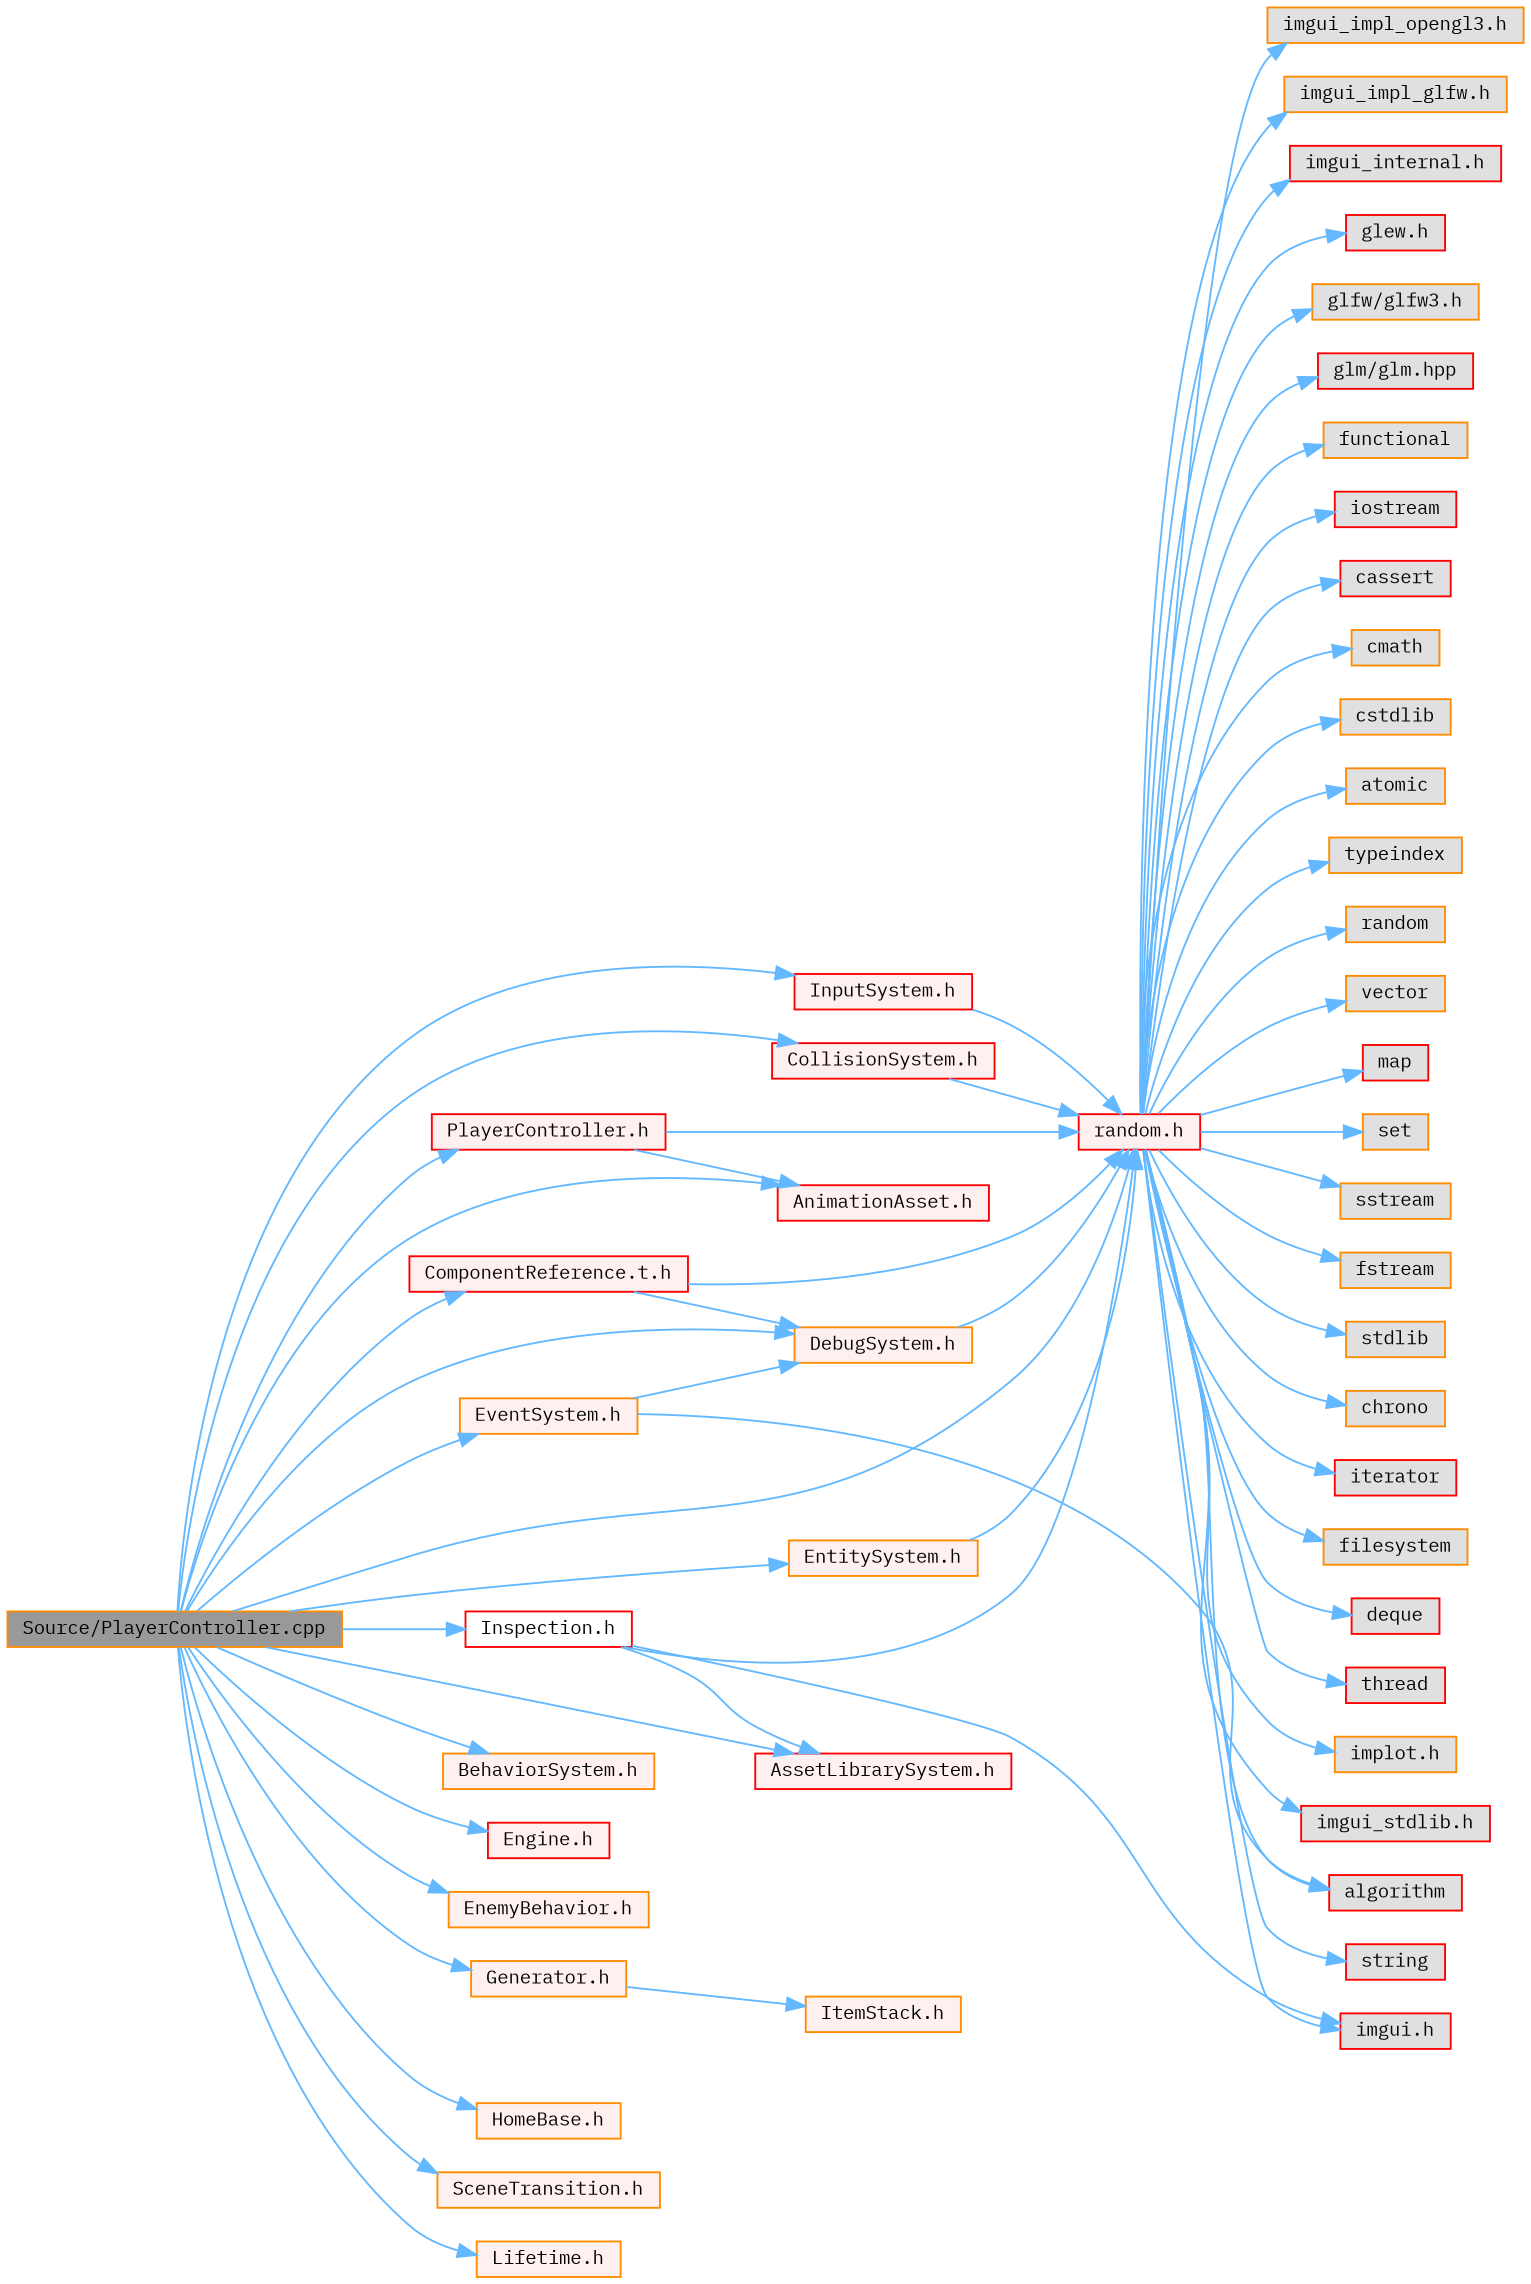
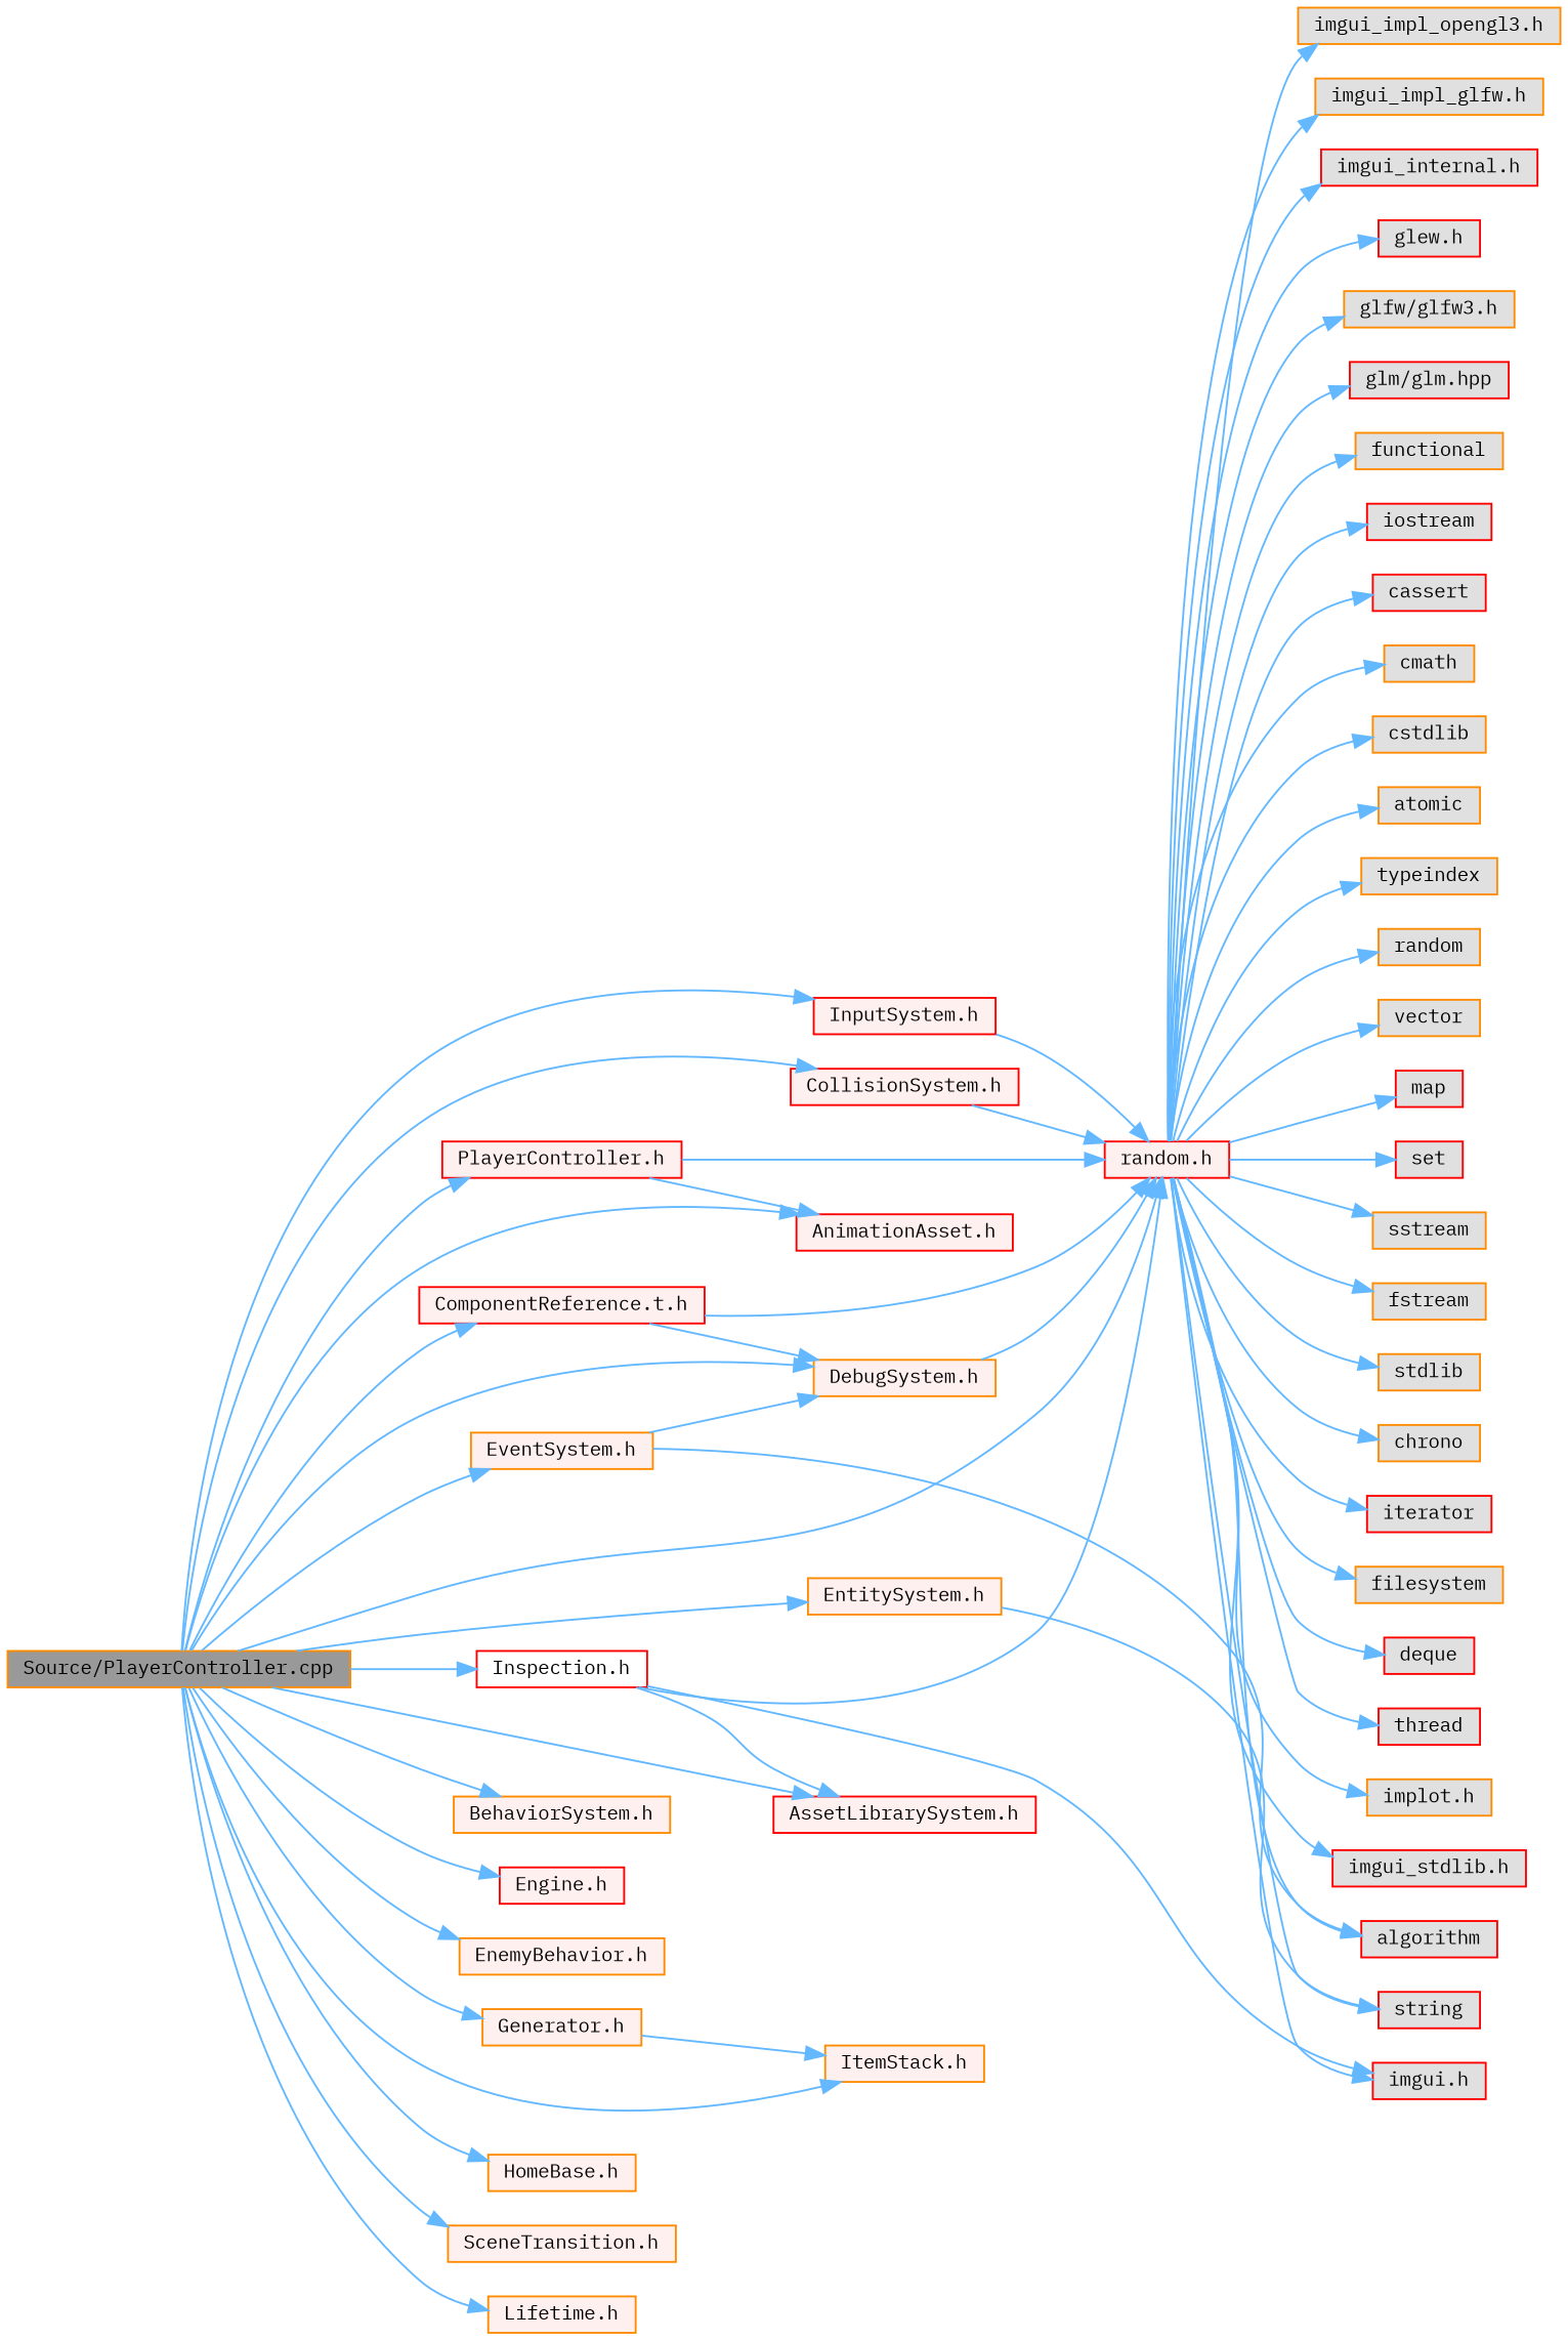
  digraph {
    fontname="IBM Plex Mono"
    rankdir=LR
    node [color=darkorange fillcolor="#E0E0E0" fontname="IBM Plex Mono" fontsize=10 shape=box style=filled]
    edge [color=steelblue1 fontname="IBM Plex Mono" fontsize=10 labelfontname=Helvetica labelfontsize=10 style=solid]
    n1 [fillcolor=grey60 fontcolor=black height=0.2 label="Source/PlayerController.cpp" width=0.4]
    n2 [color=red fillcolor="#FFF0F0" height=0.2 label="random.h" width=0.4]
    n3 [color=red fillcolor="#FFF0F0" height=0.2 label="PlayerController.h" width=0.4]
    n4 [color=red fillcolor="#FFF0F0" height=0.2 label="AnimationAsset.h" width=0.4]
    n5 [fillcolor="#FFF0F0" height=0.2 label="BehaviorSystem.h" width=0.4]
    n6 [color=red fillcolor="#FFF0F0" height=0.2 label="InputSystem.h" width=0.4]
    n7 [color=red fillcolor="#FFF0F0" height=0.2 label="CollisionSystem.h" width=0.4]
    n8 [color=red fillcolor="#FFF0F0" height=0.2 label="Engine.h" width=0.4]
    n9 [color=red fillcolor="#FFF0F0" height=0.2 label="AssetLibrarySystem.h" width=0.4]
    n10 [fillcolor="#FFF0F0" height=0.2 label="DebugSystem.h" width=0.4]
    n11 [fillcolor="#FFF0F0" height=0.2 label="EnemyBehavior.h" width=0.4]
    n12 [fillcolor="#FFF0F0" height=0.2 label="EntitySystem.h" width=0.4]
    n13 [fillcolor="#FFF0F0" height=0.2 label="Generator.h" width=0.4]
    n14 [fillcolor="#FFF0F0" height=0.2 label="ItemStack.h" width=0.4]
    n15 [fillcolor="#FFF0F0" height=0.2 label="HomeBase.h" width=0.4]
    n16 [fillcolor="#FFF0F0" height=0.2 label="SceneTransition.h" width=0.4]
    n17 [fillcolor="#FFF0F0" height=0.2 label="EventSystem.h" width=0.4]
    n18 [fillcolor="#FFF0F0" height=0.2 label="Lifetime.h" width=0.4]
    n19 [color=red fillcolor="#FFF0F0" height=0.2 label="ComponentReference.t.h" width=0.4]
    n20 [color=red fillcolor=white height=0.2 label="Inspection.h" width=0.4]
    n21 [height=0.2 label=functional width=0.4]
    n22 [color=red height=0.2 label=iostream width=0.4]
    n23 [color=red height=0.2 label=cassert width=0.4]
    n24 [height=0.2 label=cmath width=0.4]
    n25 [height=0.2 label=cstdlib width=0.4]
    n26 [height=0.2 label=atomic width=0.4]
    n27 [height=0.2 label=typeindex width=0.4]
    n28 [height=0.2 label=random width=0.4]
    n29 [height=0.2 label=vector width=0.4]
    n30 [color=red height=0.2 label=string width=0.4]
    n31 [color=red height=0.2 label=map width=0.4]
-   n32 [height=0.2 label=set width=0.4]
+   n32 [color=red height=0.2 label=set width=0.4]
    n33 [height=0.2 label=sstream width=0.4]
    n34 [height=0.2 label=fstream width=0.4]
    n35 [color=red height=0.2 label=algorithm width=0.4]
    n36 [height=0.2 label=stdlib width=0.4]
    n37 [height=0.2 label=chrono width=0.4]
    n38 [color=red height=0.2 label=iterator width=0.4]
    n39 [height=0.2 label=filesystem width=0.4]
    n40 [color=red height=0.2 label=deque width=0.4]
    n41 [color=red height=0.2 label=thread width=0.4]
    n42 [color=red height=0.2 label="imgui.h" width=0.4]
    n43 [height=0.2 label="implot.h" width=0.4]
    n44 [color=red height=0.2 label="imgui_stdlib.h" width=0.4]
    n45 [height=0.2 label="imgui_impl_opengl3.h" width=0.4]
    n46 [height=0.2 label="imgui_impl_glfw.h" width=0.4]
    n47 [color=red height=0.2 label="imgui_internal.h" width=0.4]
    n48 [color=red height=0.2 label="glew.h" width=0.4]
    n49 [height=0.2 label="glfw/glfw3.h" width=0.4]
    n50 [color=red height=0.2 label="glm/glm.hpp" width=0.4]
    n1 -> n2
    n1 -> n3
    n1 -> n4
    n1 -> n5
    n1 -> n6
    n1 -> n7
    n1 -> n8
    n1 -> n9
    n1 -> n10
    n1 -> n11
    n1 -> n12
    n1 -> n13
+   n1 -> n14
    n1 -> n15
    n1 -> n16
    n1 -> n17
    n1 -> n18
    n1 -> n19
    n1 -> n20
    n2 -> n21
    n2 -> n22
    n2 -> n23
    n2 -> n24
    n2 -> n25
    n2 -> n26
    n2 -> n27
    n2 -> n28
    n2 -> n29
    n2 -> n30
    n2 -> n31
    n2 -> n32
    n2 -> n33
    n2 -> n34
    n2 -> n35
    n2 -> n36
    n2 -> n37
    n2 -> n38
    n2 -> n39
    n2 -> n40
    n2 -> n41
    n2 -> n42
    n2 -> n43
    n2 -> n44
    n2 -> n45
    n2 -> n46
    n2 -> n47
    n2 -> n48
    n2 -> n49
    n2 -> n50
    n3 -> n2
    n3 -> n4
    n6 -> n2
    n7 -> n2
    n10 -> n2
-   n12 -> n2
+   n12 -> n30
    n13 -> n14
    n17 -> n10
    n17 -> n35
    n19 -> n2
    n19 -> n10
    n20 -> n2
    n20 -> n9
    n20 -> n42
  }
